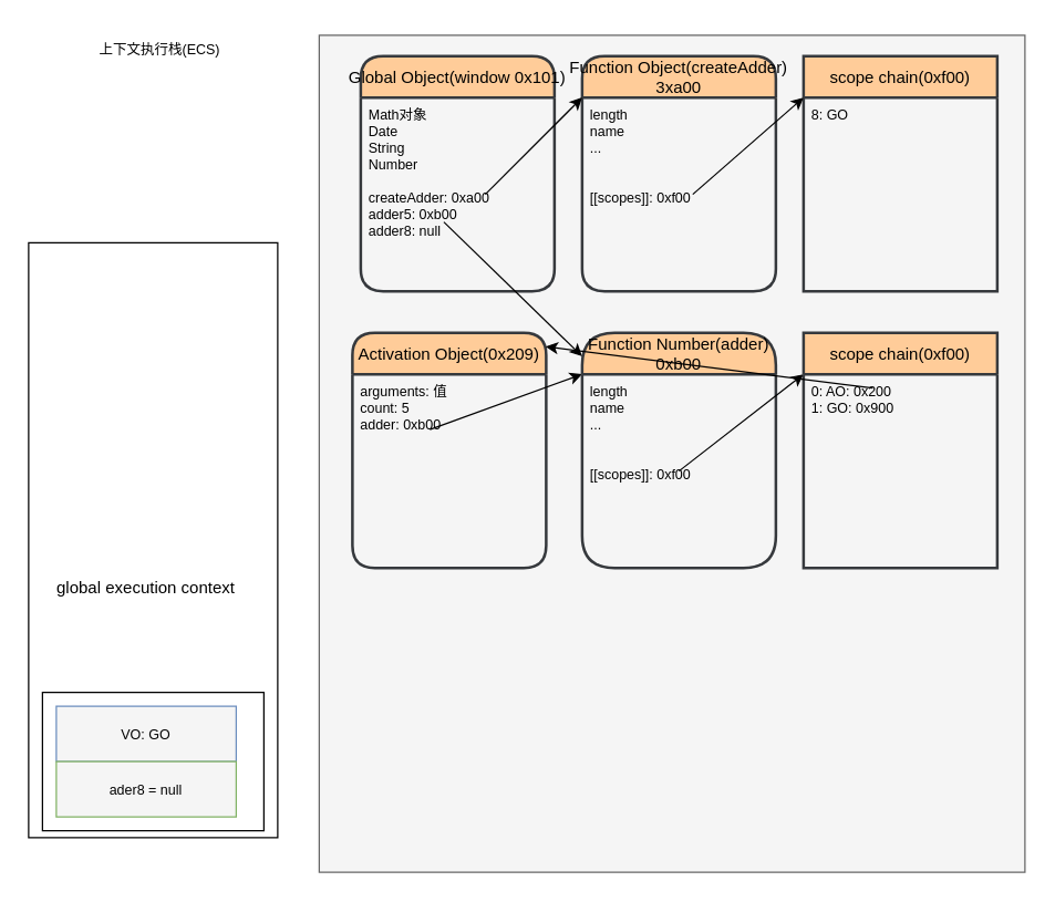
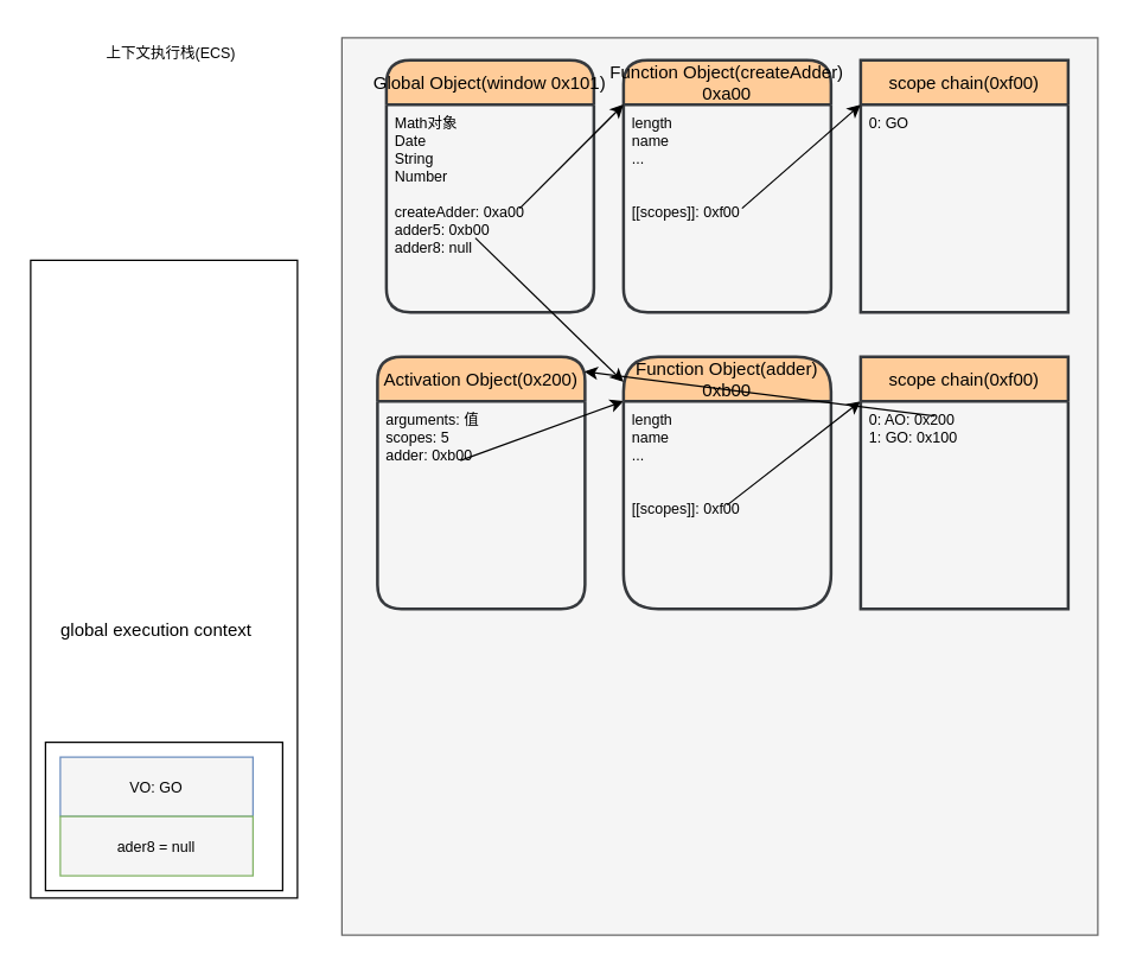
  <mxCell id="0" />
  <mxCell id="1" parent="0" />
  <mxCell id="2" value="" style="rounded=0;whiteSpace=wrap;html=1;" parent="1" vertex="1"><mxGeometry x="20" y="175" width="180" height="430" as="geometry" /></mxCell>
  <mxCell id="3" value="" style="rounded=0;whiteSpace=wrap;html=1;fillColor=#f5f5f5;strokeColor=#666666;fontColor=#333333;" parent="1" vertex="1"><mxGeometry x="230" y="25" width="510" height="605" as="geometry" /></mxCell>
  <mxCell id="4" value="Global Object(window 0x101)" style="swimlane;childLayout=stackLayout;horizontal=1;startSize=30;horizontalStack=0;rounded=1;fontSize=12;fontStyle=0;strokeWidth=2;resizeParent=0;resizeLast=1;shadow=0;dashed=0;align=center;fillColor=#ffcc99;strokeColor=#36393d;arcSize=18;" parent="1" vertex="1"><mxGeometry x="260" y="40" width="140" height="170" as="geometry" /></mxCell>
  <mxCell id="5" value="Math对象&#10;Date&#10;String&#10;Number&#10;&#10;createAdder: 0xa00&#10;adder5: 0xb00&#10;adder8: null" style="align=left;strokeColor=none;fillColor=none;spacingLeft=4;fontSize=10;verticalAlign=top;resizable=0;rotatable=0;part=1;" parent="4" vertex="1"><mxGeometry y="30" width="140" height="140" as="geometry" /></mxCell>
  <mxCell id="6" value="上下文执行栈(ECS)" style="text;html=1;strokeColor=none;fillColor=none;align=center;verticalAlign=middle;whiteSpace=wrap;rounded=0;fontSize=10;" parent="1" vertex="1"><mxGeometry x="70" y="20" width="90" height="30" as="geometry" /></mxCell>
  <mxCell id="7" value="" style="rounded=0;whiteSpace=wrap;html=1;fontSize=10;" parent="1" vertex="1"><mxGeometry x="30" y="500" width="160" height="100" as="geometry" /></mxCell>
  <mxCell id="8" value="VO: GO" style="rounded=0;whiteSpace=wrap;html=1;fontSize=10;fillColor=#f5f5f5;strokeColor=#6c8ebf;" parent="1" vertex="1"><mxGeometry x="40" y="510" width="130" height="40" as="geometry" /></mxCell>
  <mxCell id="9" value="ader8 = null" style="rounded=0;whiteSpace=wrap;html=1;fontSize=10;fillColor=#f5f5f5;strokeColor=#82b366;" parent="1" vertex="1"><mxGeometry x="40" y="550" width="130" height="40" as="geometry" /></mxCell>
- <mxCell id="10" value="Function Object(createAdder)&#10;3xa00" style="swimlane;childLayout=stackLayout;horizontal=1;startSize=30;horizontalStack=0;rounded=1;fontSize=12;fontStyle=0;strokeWidth=2;resizeParent=0;resizeLast=1;shadow=0;dashed=0;align=center;fillColor=#ffcc99;strokeColor=#36393d;arcSize=18;" parent="1" vertex="1"><mxGeometry x="420" y="40" width="140" height="170" as="geometry" /></mxCell>
+ <mxCell id="10" value="Function Object(createAdder)&#10;0xa00" style="swimlane;childLayout=stackLayout;horizontal=1;startSize=30;horizontalStack=0;rounded=1;fontSize=12;fontStyle=0;strokeWidth=2;resizeParent=0;resizeLast=1;shadow=0;dashed=0;align=center;fillColor=#ffcc99;strokeColor=#36393d;arcSize=18;" parent="1" vertex="1"><mxGeometry x="420" y="40" width="140" height="170" as="geometry" /></mxCell>
  <mxCell id="11" value="length&#10;name&#10;...&#10;&#10;&#10;[[scopes]]: 0xf00" style="align=left;strokeColor=none;fillColor=none;spacingLeft=4;fontSize=10;verticalAlign=top;resizable=0;rotatable=0;part=1;" parent="10" vertex="1"><mxGeometry y="30" width="140" height="140" as="geometry" /></mxCell>
  <mxCell id="12" value="scope chain(0xf00)" style="swimlane;childLayout=stackLayout;horizontal=1;startSize=30;horizontalStack=0;rounded=1;fontSize=12;fontStyle=0;strokeWidth=2;resizeParent=0;resizeLast=1;shadow=0;dashed=0;align=center;fillColor=#ffcc99;strokeColor=#36393d;arcSize=0;" parent="1" vertex="1"><mxGeometry x="580" y="40" width="140" height="170" as="geometry" /></mxCell>
- <mxCell id="13" value="8: GO" style="align=left;strokeColor=none;fillColor=none;spacingLeft=4;fontSize=10;verticalAlign=top;resizable=0;rotatable=0;part=1;" parent="12" vertex="1"><mxGeometry y="30" width="140" height="140" as="geometry" /></mxCell>
+ <mxCell id="13" value="0: GO" style="align=left;strokeColor=none;fillColor=none;spacingLeft=4;fontSize=10;verticalAlign=top;resizable=0;rotatable=0;part=1;" parent="12" vertex="1"><mxGeometry y="30" width="140" height="140" as="geometry" /></mxCell>
  <mxCell id="14" value="" style="endArrow=classic;html=1;entryX=0;entryY=0;entryDx=0;entryDy=0;exitX=0.643;exitY=0.5;exitDx=0;exitDy=0;exitPerimeter=0;" parent="1" source="5" target="11" edge="1"><mxGeometry width="50" height="50" relative="1" as="geometry"><mxPoint x="420" y="320" as="sourcePoint" /><mxPoint x="470" y="270" as="targetPoint" /></mxGeometry></mxCell>
  <mxCell id="15" value="" style="endArrow=classic;html=1;entryX=0;entryY=0;entryDx=0;entryDy=0;exitX=0.571;exitY=0.5;exitDx=0;exitDy=0;exitPerimeter=0;" parent="1" source="11" edge="1"><mxGeometry width="50" height="50" relative="1" as="geometry"><mxPoint x="510.02" y="140" as="sourcePoint" /><mxPoint x="580" y="70" as="targetPoint" /></mxGeometry></mxCell>
  <mxCell id="16" value="global execution context" style="text;html=1;strokeColor=none;fillColor=none;align=center;verticalAlign=middle;whiteSpace=wrap;rounded=0;" parent="1" vertex="1"><mxGeometry x="30" y="410" width="150" height="30" as="geometry" /></mxCell>
- <mxCell id="17" value="Activation Object(0x209)" style="swimlane;childLayout=stackLayout;horizontal=1;startSize=30;horizontalStack=0;rounded=1;fontSize=12;fontStyle=0;strokeWidth=2;resizeParent=0;resizeLast=1;shadow=0;dashed=0;align=center;fillColor=#ffcc99;strokeColor=#36393d;arcSize=18;" parent="1" vertex="1"><mxGeometry x="254" y="240" width="140" height="170" as="geometry" /></mxCell>
+ <mxCell id="17" value="Activation Object(0x200)" style="swimlane;childLayout=stackLayout;horizontal=1;startSize=30;horizontalStack=0;rounded=1;fontSize=12;fontStyle=0;strokeWidth=2;resizeParent=0;resizeLast=1;shadow=0;dashed=0;align=center;fillColor=#ffcc99;strokeColor=#36393d;arcSize=18;" parent="1" vertex="1"><mxGeometry x="254" y="240" width="140" height="170" as="geometry" /></mxCell>
  <mxCell id="18" value="" style="endArrow=classic;html=1;entryX=0;entryY=0;entryDx=0;entryDy=0;exitX=0.4;exitY=0.286;exitDx=0;exitDy=0;exitPerimeter=0;" parent="17" source="19" edge="1"><mxGeometry width="50" height="50" relative="1" as="geometry"><mxPoint x="96.02" y="100" as="sourcePoint" /><mxPoint x="166" y="30" as="targetPoint" /></mxGeometry></mxCell>
- <mxCell id="19" value="arguments: 值&#10;count: 5&#10;adder: 0xb00" style="align=left;strokeColor=none;fillColor=none;spacingLeft=4;fontSize=10;verticalAlign=top;resizable=0;rotatable=0;part=1;" parent="17" vertex="1"><mxGeometry y="30" width="140" height="140" as="geometry" /></mxCell>
- <mxCell id="20" value="Function Number(adder)&#10;0xb00" style="swimlane;childLayout=stackLayout;horizontal=1;startSize=30;horizontalStack=0;rounded=1;fontSize=12;fontStyle=0;strokeWidth=2;resizeParent=0;resizeLast=1;shadow=0;dashed=0;align=center;fillColor=#ffcc99;strokeColor=#36393d;arcSize=26;" parent="1" vertex="1"><mxGeometry x="420" y="240" width="140" height="170" as="geometry" /></mxCell>
+ <mxCell id="19" value="arguments: 值&#10;scopes: 5&#10;adder: 0xb00" style="align=left;strokeColor=none;fillColor=none;spacingLeft=4;fontSize=10;verticalAlign=top;resizable=0;rotatable=0;part=1;" parent="17" vertex="1"><mxGeometry y="30" width="140" height="140" as="geometry" /></mxCell>
+ <mxCell id="20" value="Function Object(adder)&#10;0xb00" style="swimlane;childLayout=stackLayout;horizontal=1;startSize=30;horizontalStack=0;rounded=1;fontSize=12;fontStyle=0;strokeWidth=2;resizeParent=0;resizeLast=1;shadow=0;dashed=0;align=center;fillColor=#ffcc99;strokeColor=#36393d;arcSize=26;" parent="1" vertex="1"><mxGeometry x="420" y="240" width="140" height="170" as="geometry" /></mxCell>
  <mxCell id="21" value="" style="endArrow=classic;html=1;entryX=0;entryY=0;entryDx=0;entryDy=0;exitX=0.571;exitY=0.5;exitDx=0;exitDy=0;exitPerimeter=0;" parent="20" target="24" edge="1"><mxGeometry width="50" height="50" relative="1" as="geometry"><mxPoint x="70.0" y="100" as="sourcePoint" /><mxPoint x="150.06" y="30" as="targetPoint" /></mxGeometry></mxCell>
  <mxCell id="22" value="length&#10;name&#10;...&#10;&#10;&#10;[[scopes]]: 0xf00" style="align=left;strokeColor=none;fillColor=none;spacingLeft=4;fontSize=10;verticalAlign=top;resizable=0;rotatable=0;part=1;" parent="20" vertex="1"><mxGeometry y="30" width="140" height="140" as="geometry" /></mxCell>
  <mxCell id="23" value="scope chain(0xf00)" style="swimlane;childLayout=stackLayout;horizontal=1;startSize=30;horizontalStack=0;rounded=1;fontSize=12;fontStyle=0;strokeWidth=2;resizeParent=0;resizeLast=1;shadow=0;dashed=0;align=center;fillColor=#ffcc99;strokeColor=#36393d;arcSize=0;" parent="1" vertex="1"><mxGeometry x="580" y="240" width="140" height="170" as="geometry" /></mxCell>
- <mxCell id="24" value="0: AO: 0x200&#10;1: GO: 0x900" style="align=left;strokeColor=none;fillColor=none;spacingLeft=4;fontSize=10;verticalAlign=top;resizable=0;rotatable=0;part=1;" parent="23" vertex="1"><mxGeometry y="30" width="140" height="140" as="geometry" /></mxCell>
+ <mxCell id="24" value="0: AO: 0x200&#10;1: GO: 0x100" style="align=left;strokeColor=none;fillColor=none;spacingLeft=4;fontSize=10;verticalAlign=top;resizable=0;rotatable=0;part=1;" parent="23" vertex="1"><mxGeometry y="30" width="140" height="140" as="geometry" /></mxCell>
  <mxCell id="25" value="" style="endArrow=classic;html=1;entryX=0.997;entryY=0.059;entryDx=0;entryDy=0;exitX=0.571;exitY=0.5;exitDx=0;exitDy=0;exitPerimeter=0;entryPerimeter=0;" parent="1" target="17" edge="1"><mxGeometry width="50" height="50" relative="1" as="geometry"><mxPoint x="630" y="280" as="sourcePoint" /><mxPoint x="720" y="210" as="targetPoint" /></mxGeometry></mxCell>
  <mxCell id="26" value="" style="endArrow=classic;html=1;exitX=0.429;exitY=0.643;exitDx=0;exitDy=0;exitPerimeter=0;" parent="1" source="5" target="20" edge="1"><mxGeometry width="50" height="50" relative="1" as="geometry"><mxPoint x="340" y="160" as="sourcePoint" /><mxPoint x="409.98" y="90" as="targetPoint" /></mxGeometry></mxCell>
